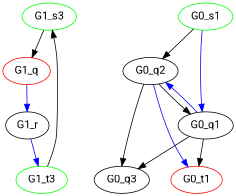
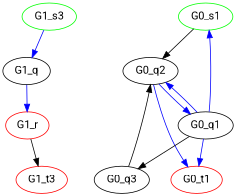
  digraph {
    fontname=Roboto
    node [fontname=Roboto]
    edge [fontname=Roboto]
    G1_s3 [color=green initial=1]
-   G1_q [color=red]
-   G1_t3 [color=green final=1]
-   G1_r
+   G1_q
+   G1_t3 [color=red final=1]
+   G1_r [color=red]
    G0_s1 [color=green initial=1]
    G0_q2
    G0_q1
    G0_t1 [color=red final=1]
    G0_q3
    subgraph sub_1 {
      label="Graphe 1"
      G1_s3
      G1_q
      G1_t3
      G1_r
    }
    subgraph sub_2 {
      label="Graphe 0"
      G0_s1
      G0_q2
      G0_q1
      G0_t1
      G0_q3
    }
-   G1_s3 -> G1_q [color=black]
+   G1_s3 -> G1_q [color=blue]
    G1_q -> G1_r [color=blue]
-   G1_t3 -> G1_s3
-   G1_r -> G1_t3 [color=blue]
+   G1_r -> G1_t3 [color=black]
    G0_s1 -> G0_q2
-   G0_s1 -> G0_q1 [color=blue]
-   G0_q2 -> G0_q1
+   G0_q1 -> G0_s1 [color=blue]
+   G0_q2 -> G0_q1 [color=blue]
    G0_q2 -> G0_t1 [color=blue]
-   G0_q2 -> G0_q3
+   G0_q3 -> G0_q2
    G0_q1 -> G0_q2 [color=blue]
-   G0_q1 -> G0_t1
+   G0_q1 -> G0_t1 [color=blue]
    G0_q1 -> G0_q3
  }
